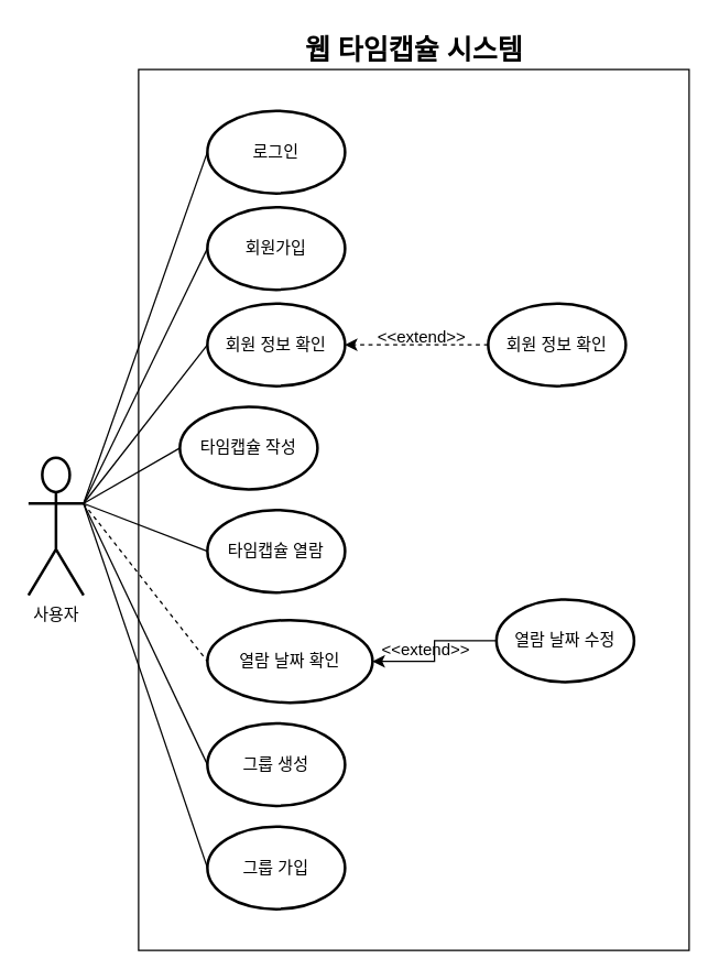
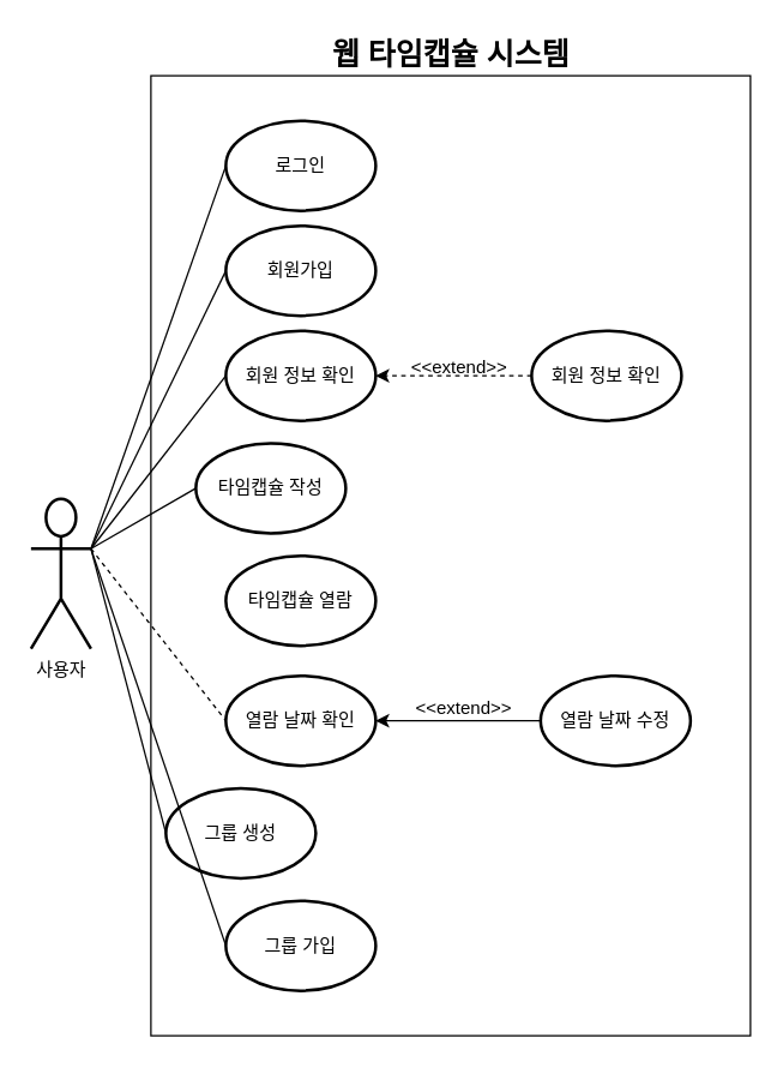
  <mxCell id="0" />
  <mxCell id="1" parent="0" />
  <mxCell id="2" value="" style="rounded=0;whiteSpace=wrap;html=1;" parent="1" vertex="1"><mxGeometry x="100" y="50" width="400" height="640" as="geometry" /></mxCell>
  <mxCell id="3" value="사용자" style="shape=umlActor;verticalLabelPosition=bottom;verticalAlign=top;html=1;outlineConnect=0;strokeWidth=2;" parent="1" vertex="1"><mxGeometry x="20" y="332" width="40" height="100" as="geometry" /></mxCell>
  <mxCell id="4" value="로그인" style="ellipse;whiteSpace=wrap;html=1;strokeWidth=2;" parent="1" vertex="1"><mxGeometry x="150" y="80" width="100" height="60" as="geometry" /></mxCell>
  <mxCell id="5" value="회원가입" style="ellipse;whiteSpace=wrap;html=1;strokeWidth=2;" parent="1" vertex="1"><mxGeometry x="150" y="150" width="100" height="60" as="geometry" /></mxCell>
  <mxCell id="6" value="타임캡슐 작성" style="ellipse;whiteSpace=wrap;html=1;strokeWidth=2;" parent="1" vertex="1"><mxGeometry x="130" y="295" width="100" height="60" as="geometry" /></mxCell>
  <mxCell id="7" value="타임캡슐 열람" style="ellipse;whiteSpace=wrap;html=1;strokeWidth=2;" parent="1" vertex="1"><mxGeometry x="150" y="370" width="100" height="60" as="geometry" /></mxCell>
- <mxCell id="8" value="그룹 생성" style="ellipse;whiteSpace=wrap;html=1;strokeWidth=2;" parent="1" vertex="1"><mxGeometry x="150" y="525" width="100" height="60" as="geometry" /></mxCell>
+ <mxCell id="8" value="그룹 생성" style="ellipse;whiteSpace=wrap;html=1;strokeWidth=2;" parent="1" vertex="1"><mxGeometry x="110" y="525" width="100" height="60" as="geometry" /></mxCell>
  <mxCell id="9" value="그룹 가입" style="ellipse;whiteSpace=wrap;html=1;strokeWidth=2;" parent="1" vertex="1"><mxGeometry x="150" y="600" width="100" height="60" as="geometry" /></mxCell>
- <mxCell id="10" value="열람 날짜 확인" style="ellipse;whiteSpace=wrap;html=1;strokeWidth=2;" parent="1" vertex="1"><mxGeometry x="150" y="450" width="120" height="60" as="geometry" /></mxCell>
+ <mxCell id="10" value="열람 날짜 확인" style="ellipse;whiteSpace=wrap;html=1;strokeWidth=2;" parent="1" vertex="1"><mxGeometry x="150" y="450" width="100" height="60" as="geometry" /></mxCell>
  <mxCell id="11" style="edgeStyle=orthogonalEdgeStyle;rounded=0;orthogonalLoop=1;jettySize=auto;html=1;entryX=1;entryY=0.5;entryDx=0;entryDy=0;dashed=0;" parent="1" source="12" target="10" edge="1"><mxGeometry relative="1" as="geometry" /></mxCell>
- <mxCell id="12" value="열람 날짜 수정" style="ellipse;whiteSpace=wrap;html=1;strokeWidth=2;" parent="1" vertex="1"><mxGeometry x="360" y="435" width="100" height="60" as="geometry" /></mxCell>
+ <mxCell id="12" value="열람 날짜 수정" style="ellipse;whiteSpace=wrap;html=1;strokeWidth=2;" parent="1" vertex="1"><mxGeometry x="360" y="450" width="100" height="60" as="geometry" /></mxCell>
  <mxCell id="13" value="&amp;lt;&amp;lt;extend&amp;gt;&amp;gt;" style="text;html=1;strokeColor=none;fillColor=none;align=center;verticalAlign=middle;whiteSpace=wrap;rounded=0;" parent="1" vertex="1"><mxGeometry x="279" y="457" width="60" height="30" as="geometry" /></mxCell>
  <mxCell id="14" value="" style="endArrow=none;html=1;rounded=0;exitX=1;exitY=0.333;exitDx=0;exitDy=0;exitPerimeter=0;entryX=0;entryY=0.5;entryDx=0;entryDy=0;" parent="1" source="3" target="4" edge="1"><mxGeometry width="50" height="50" relative="1" as="geometry"><mxPoint x="240" y="390" as="sourcePoint" /><mxPoint x="290" y="340" as="targetPoint" /></mxGeometry></mxCell>
  <mxCell id="15" value="" style="endArrow=none;html=1;rounded=0;exitX=1;exitY=0.333;exitDx=0;exitDy=0;exitPerimeter=0;entryX=0;entryY=0.5;entryDx=0;entryDy=0;" parent="1" source="3" target="5" edge="1"><mxGeometry width="50" height="50" relative="1" as="geometry"><mxPoint x="70" y="293.333" as="sourcePoint" /><mxPoint x="160" y="120" as="targetPoint" /></mxGeometry></mxCell>
  <mxCell id="16" value="" style="endArrow=none;html=1;rounded=0;exitX=1;exitY=0.333;exitDx=0;exitDy=0;exitPerimeter=0;entryX=0;entryY=0.5;entryDx=0;entryDy=0;" parent="1" source="3" target="6" edge="1"><mxGeometry width="50" height="50" relative="1" as="geometry"><mxPoint x="70" y="293.333" as="sourcePoint" /><mxPoint x="160" y="190" as="targetPoint" /></mxGeometry></mxCell>
- <mxCell id="17" value="" style="endArrow=none;html=1;rounded=0;exitX=1;exitY=0.333;exitDx=0;exitDy=0;exitPerimeter=0;entryX=0;entryY=0.5;entryDx=0;entryDy=0;" parent="1" source="3" target="7" edge="1"><mxGeometry width="50" height="50" relative="1" as="geometry"><mxPoint x="70" y="293.333" as="sourcePoint" /><mxPoint x="160" y="260" as="targetPoint" /></mxGeometry></mxCell>
  <mxCell id="18" value="" style="endArrow=none;html=1;rounded=0;exitX=1;exitY=0.333;exitDx=0;exitDy=0;exitPerimeter=0;entryX=0;entryY=0.5;entryDx=0;entryDy=0;dashed=1;" parent="1" source="3" target="10" edge="1"><mxGeometry width="50" height="50" relative="1" as="geometry"><mxPoint x="70" y="293.333" as="sourcePoint" /><mxPoint x="160" y="330" as="targetPoint" /></mxGeometry></mxCell>
  <mxCell id="19" value="" style="endArrow=none;html=1;rounded=0;exitX=1;exitY=0.333;exitDx=0;exitDy=0;exitPerimeter=0;entryX=0;entryY=0.5;entryDx=0;entryDy=0;" parent="1" source="3" target="8" edge="1"><mxGeometry width="50" height="50" relative="1" as="geometry"><mxPoint x="70" y="293.333" as="sourcePoint" /><mxPoint x="160" y="400" as="targetPoint" /></mxGeometry></mxCell>
  <mxCell id="20" value="" style="endArrow=none;html=1;rounded=0;exitX=1;exitY=0.333;exitDx=0;exitDy=0;exitPerimeter=0;entryX=0;entryY=0.5;entryDx=0;entryDy=0;" parent="1" source="3" target="9" edge="1"><mxGeometry width="50" height="50" relative="1" as="geometry"><mxPoint x="70" y="293.333" as="sourcePoint" /><mxPoint x="160" y="480" as="targetPoint" /></mxGeometry></mxCell>
  <mxCell id="21" value="회원 정보 확인" style="ellipse;whiteSpace=wrap;html=1;strokeWidth=2;" parent="1" vertex="1"><mxGeometry x="150" y="220" width="100" height="60" as="geometry" /></mxCell>
  <mxCell id="22" value="" style="endArrow=none;html=1;rounded=0;exitX=1;exitY=0.333;exitDx=0;exitDy=0;exitPerimeter=0;entryX=0;entryY=0.5;entryDx=0;entryDy=0;" parent="1" source="3" target="21" edge="1"><mxGeometry width="50" height="50" relative="1" as="geometry"><mxPoint x="70" y="293.333" as="sourcePoint" /><mxPoint x="160" y="190" as="targetPoint" /></mxGeometry></mxCell>
  <mxCell id="23" style="edgeStyle=orthogonalEdgeStyle;rounded=0;orthogonalLoop=1;jettySize=auto;html=1;entryX=1;entryY=0.5;entryDx=0;entryDy=0;dashed=1;" parent="1" source="24" target="21" edge="1"><mxGeometry relative="1" as="geometry" /></mxCell>
  <mxCell id="24" value="회원 정보 확인" style="ellipse;whiteSpace=wrap;html=1;strokeWidth=2;" parent="1" vertex="1"><mxGeometry x="354" y="220" width="100" height="60" as="geometry" /></mxCell>
  <mxCell id="25" value="&amp;lt;&amp;lt;extend&amp;gt;&amp;gt;" style="text;html=1;strokeColor=none;fillColor=none;align=center;verticalAlign=middle;whiteSpace=wrap;rounded=0;" parent="1" vertex="1"><mxGeometry x="276" y="230" width="60" height="30" as="geometry" /></mxCell>
  <mxCell id="26" value="웹 타임캡슐 시스템" style="text;html=1;strokeColor=none;fillColor=none;align=center;verticalAlign=middle;whiteSpace=wrap;rounded=0;fontSize=20;fontStyle=1" parent="1" vertex="1"><mxGeometry x="213" y="20" width="175" height="30" as="geometry" /></mxCell>
